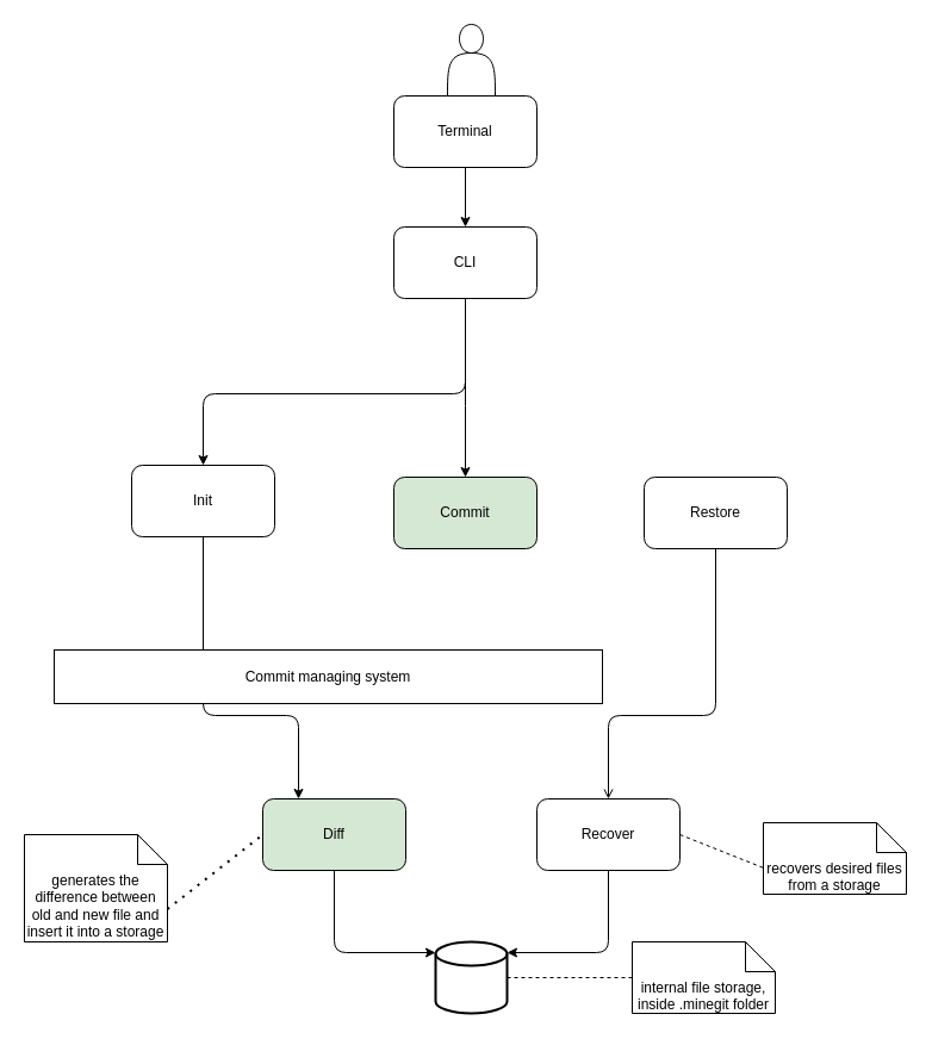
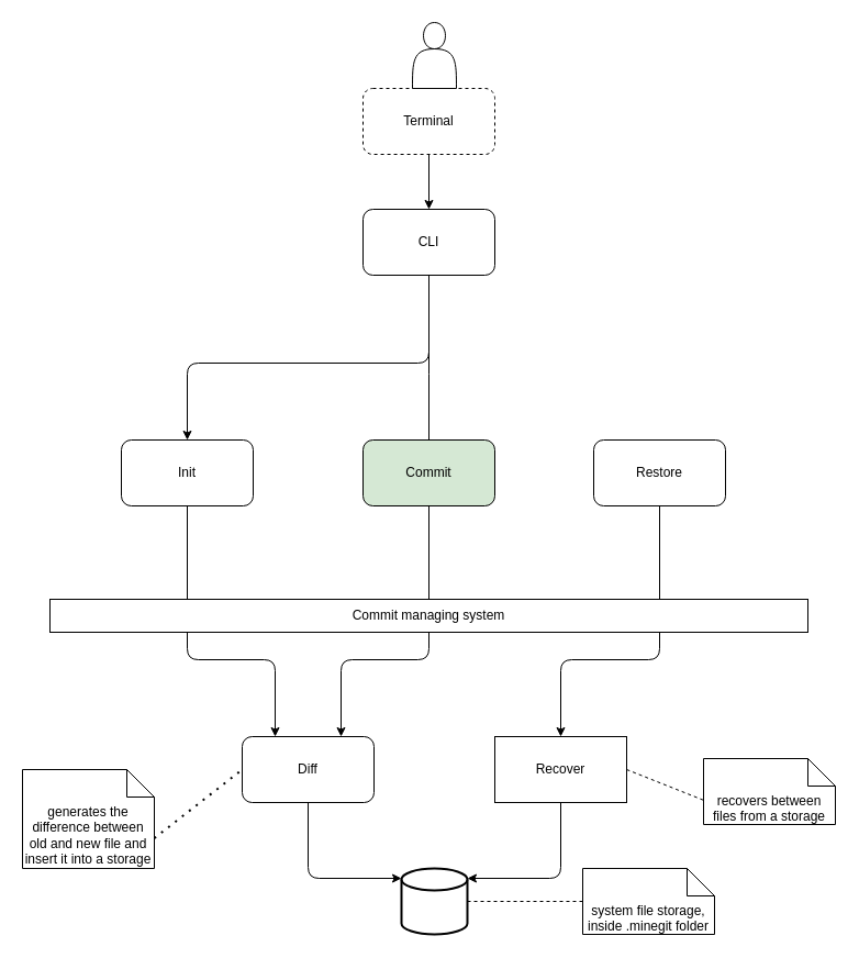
  <mxCell id="0" />
  <mxCell id="1" parent="0" />
- <mxCell id="2" value="Terminal" style="rounded=1;whiteSpace=wrap;html=1;" vertex="1" parent="1"><mxGeometry x="330" y="80" width="120" height="60" as="geometry" /></mxCell>
+ <mxCell id="2" value="Terminal" style="rounded=1;whiteSpace=wrap;html=1;dashed=1;" vertex="1" parent="1"><mxGeometry x="330" y="80" width="120" height="60" as="geometry" /></mxCell>
  <mxCell id="3" value="" style="endArrow=classic;html=1;exitX=0.5;exitY=1;exitDx=0;exitDy=0;" edge="1" parent="1" source="2"><mxGeometry width="50" height="50" relative="1" as="geometry"><mxPoint x="400" y="390" as="sourcePoint" /><mxPoint x="390" y="190" as="targetPoint" /></mxGeometry></mxCell>
  <mxCell id="4" value="CLI" style="rounded=1;whiteSpace=wrap;html=1;" vertex="1" parent="1"><mxGeometry x="330" y="190" width="120" height="60" as="geometry" /></mxCell>
  <mxCell id="5" value="" style="shape=actor;whiteSpace=wrap;html=1;" vertex="1" parent="1"><mxGeometry x="375" y="20" width="40" height="60" as="geometry" /></mxCell>
  <mxCell id="6" value="" style="strokeWidth=2;html=1;shape=mxgraph.flowchart.database;whiteSpace=wrap;" vertex="1" parent="1"><mxGeometry x="365" y="790" width="60" height="60" as="geometry" /></mxCell>
- <mxCell id="7" value="internal file storage, inside .minegit folder" style="shape=note2;boundedLbl=1;whiteSpace=wrap;html=1;size=25;verticalAlign=top;align=center;" vertex="1" parent="1"><mxGeometry x="530" y="790" width="120" height="60" as="geometry" /></mxCell>
- <mxCell id="8" value="Recover" style="rounded=1;whiteSpace=wrap;html=1;" vertex="1" parent="1"><mxGeometry x="450" y="670" width="120" height="60" as="geometry" /></mxCell>
+ <mxCell id="7" value="system file storage, inside .minegit folder" style="shape=note2;boundedLbl=1;whiteSpace=wrap;html=1;size=25;verticalAlign=top;align=center;" vertex="1" parent="1"><mxGeometry x="530" y="790" width="120" height="60" as="geometry" /></mxCell>
+ <mxCell id="8" value="Recover" style="whiteSpace=wrap;html=1;rounded=0;" vertex="1" parent="1"><mxGeometry x="450" y="670" width="120" height="60" as="geometry" /></mxCell>
  <mxCell id="9" value="" style="endArrow=classic;html=1;exitX=0.5;exitY=1;exitDx=0;exitDy=0;entryX=1;entryY=0.15;entryDx=0;entryDy=0;entryPerimeter=0;" edge="1" parent="1" source="8" target="6"><mxGeometry width="50" height="50" relative="1" as="geometry"><mxPoint x="525" y="830" as="sourcePoint" /><mxPoint x="575" y="780" as="targetPoint" /><Array as="points"><mxPoint x="510" y="799" /></Array></mxGeometry></mxCell>
  <mxCell id="10" value="Commit" style="rounded=1;whiteSpace=wrap;html=1;fillColor=#d5e8d4;" vertex="1" parent="1"><mxGeometry x="330" y="400" width="120" height="60" as="geometry" /></mxCell>
  <mxCell id="11" value="Restore" style="rounded=1;whiteSpace=wrap;html=1;" vertex="1" parent="1"><mxGeometry x="540" y="400" width="120" height="60" as="geometry" /></mxCell>
- <mxCell id="12" value="" style="endArrow=classic;html=1;exitX=0.5;exitY=1;exitDx=0;exitDy=0;entryX=0.5;entryY=0;entryDx=0;entryDy=0;" edge="1" parent="1" source="4" target="10"><mxGeometry width="50" height="50" relative="1" as="geometry"><mxPoint x="350" y="430" as="sourcePoint" /><mxPoint x="400" y="380" as="targetPoint" /><Array as="points"><mxPoint x="390" y="330" /></Array></mxGeometry></mxCell>
- <mxCell id="13" value="Diff" style="rounded=1;whiteSpace=wrap;html=1;fillColor=#d5e8d4;" vertex="1" parent="1"><mxGeometry x="220" y="670" width="120" height="60" as="geometry" /></mxCell>
+ <mxCell id="12" value="" style="endArrow=none;html=1;exitX=0.5;exitY=1;exitDx=0;exitDy=0;entryX=0.5;entryY=0;entryDx=0;entryDy=0;" edge="1" parent="1" source="4" target="10"><mxGeometry width="50" height="50" relative="1" as="geometry"><mxPoint x="350" y="430" as="sourcePoint" /><mxPoint x="400" y="380" as="targetPoint" /><Array as="points"><mxPoint x="390" y="330" /></Array></mxGeometry></mxCell>
+ <mxCell id="13" value="Diff" style="rounded=1;whiteSpace=wrap;html=1;" vertex="1" parent="1"><mxGeometry x="220" y="670" width="120" height="60" as="geometry" /></mxCell>
  <mxCell id="14" value="" style="endArrow=classic;html=1;exitX=0.5;exitY=1;exitDx=0;exitDy=0;entryX=0;entryY=0.15;entryDx=0;entryDy=0;entryPerimeter=0;" edge="1" parent="1" source="13" target="6"><mxGeometry width="50" height="50" relative="1" as="geometry"><mxPoint x="340" y="690" as="sourcePoint" /><mxPoint x="390" y="640" as="targetPoint" /><Array as="points"><mxPoint x="280" y="799" /></Array></mxGeometry></mxCell>
  <mxCell id="15" value="generates the difference between old and new file and insert it into a storage" style="shape=note2;boundedLbl=1;whiteSpace=wrap;html=1;size=25;verticalAlign=top;align=center;" vertex="1" parent="1"><mxGeometry x="20" y="700" width="120" height="90" as="geometry" /></mxCell>
  <mxCell id="16" value="" style="endArrow=none;dashed=1;html=1;dashPattern=1 3;strokeWidth=2;exitX=0;exitY=0;exitDx=120;exitDy=62.5;exitPerimeter=0;entryX=0;entryY=0.5;entryDx=0;entryDy=0;" edge="1" parent="1" source="15" target="13"><mxGeometry width="50" height="50" relative="1" as="geometry"><mxPoint x="380" y="690" as="sourcePoint" /><mxPoint x="430" y="640" as="targetPoint" /></mxGeometry></mxCell>
  <mxCell id="17" value="" style="endArrow=none;dashed=1;html=1;entryX=0;entryY=0.5;entryDx=0;entryDy=0;entryPerimeter=0;exitX=1;exitY=0.5;exitDx=0;exitDy=0;exitPerimeter=0;" edge="1" parent="1" source="6" target="7"><mxGeometry width="50" height="50" relative="1" as="geometry"><mxPoint x="360" y="690" as="sourcePoint" /><mxPoint x="410" y="640" as="targetPoint" /></mxGeometry></mxCell>
- <mxCell id="18" value="recovers desired files from a storage" style="shape=note2;boundedLbl=1;whiteSpace=wrap;html=1;size=25;verticalAlign=top;align=center;" vertex="1" parent="1"><mxGeometry x="640" y="690" width="120" height="60" as="geometry" /></mxCell>
+ <mxCell id="18" value="recovers between files from a storage" style="shape=note2;boundedLbl=1;whiteSpace=wrap;html=1;size=25;verticalAlign=top;align=center;" vertex="1" parent="1"><mxGeometry x="640" y="690" width="120" height="60" as="geometry" /></mxCell>
  <mxCell id="19" value="" style="endArrow=none;dashed=1;html=1;entryX=0.009;entryY=0.638;entryDx=0;entryDy=0;entryPerimeter=0;exitX=1;exitY=0.5;exitDx=0;exitDy=0;" edge="1" parent="1" source="8" target="18"><mxGeometry width="50" height="50" relative="1" as="geometry"><mxPoint x="380" y="600" as="sourcePoint" /><mxPoint x="430" y="550" as="targetPoint" /></mxGeometry></mxCell>
- <mxCell id="20" value="Init" style="rounded=1;whiteSpace=wrap;html=1;" vertex="1" parent="1"><mxGeometry x="110" y="390" width="120" height="60" as="geometry" /></mxCell>
+ <mxCell id="20" value="Init" style="rounded=1;whiteSpace=wrap;html=1;" vertex="1" parent="1"><mxGeometry x="110" y="400" width="120" height="60" as="geometry" /></mxCell>
  <mxCell id="21" value="" style="endArrow=classic;html=1;exitX=0.5;exitY=1;exitDx=0;exitDy=0;entryX=0.5;entryY=0;entryDx=0;entryDy=0;" edge="1" parent="1" source="4" target="20"><mxGeometry width="50" height="50" relative="1" as="geometry"><mxPoint x="390" y="520" as="sourcePoint" /><mxPoint x="440" y="470" as="targetPoint" /><Array as="points"><mxPoint x="390" y="330" /><mxPoint x="170" y="330" /></Array></mxGeometry></mxCell>
- <mxCell id="22" value="" style="endArrow=open;html=1;exitX=0.5;exitY=1;exitDx=0;exitDy=0;entryX=0.5;entryY=0;entryDx=0;entryDy=0;" edge="1" parent="1" source="11" target="8"><mxGeometry width="50" height="50" relative="1" as="geometry"><mxPoint x="370" y="600" as="sourcePoint" /><mxPoint x="420" y="550" as="targetPoint" /><Array as="points"><mxPoint x="600" y="600" /><mxPoint x="510" y="600" /></Array></mxGeometry></mxCell>
+ <mxCell id="22" value="" style="endArrow=classic;html=1;exitX=0.5;exitY=1;exitDx=0;exitDy=0;entryX=0.5;entryY=0;entryDx=0;entryDy=0;" edge="1" parent="1" source="11" target="8"><mxGeometry width="50" height="50" relative="1" as="geometry"><mxPoint x="370" y="600" as="sourcePoint" /><mxPoint x="420" y="550" as="targetPoint" /><Array as="points"><mxPoint x="600" y="600" /><mxPoint x="510" y="600" /></Array></mxGeometry></mxCell>
  <mxCell id="23" value="" style="endArrow=classic;html=1;exitX=0.5;exitY=1;exitDx=0;exitDy=0;entryX=0.25;entryY=0;entryDx=0;entryDy=0;" edge="1" parent="1" source="20" target="13"><mxGeometry width="50" height="50" relative="1" as="geometry"><mxPoint x="290" y="600" as="sourcePoint" /><mxPoint x="340" y="550" as="targetPoint" /><Array as="points"><mxPoint x="170" y="600" /><mxPoint x="250" y="600" /></Array></mxGeometry></mxCell>
- <mxCell id="25" value="Commit managing system" style="rounded=0;whiteSpace=wrap;html=1;" vertex="1" parent="1"><mxGeometry x="45" y="545" width="460" height="45" as="geometry" /></mxCell>
+ <mxCell id="24" value="" style="endArrow=classic;html=1;exitX=0.5;exitY=1;exitDx=0;exitDy=0;entryX=0.75;entryY=0;entryDx=0;entryDy=0;" edge="1" parent="1" source="10" target="13"><mxGeometry width="50" height="50" relative="1" as="geometry"><mxPoint x="290" y="600" as="sourcePoint" /><mxPoint x="340" y="550" as="targetPoint" /><Array as="points"><mxPoint x="390" y="600" /><mxPoint x="310" y="600" /></Array></mxGeometry></mxCell>
+ <mxCell id="25" value="Commit managing system" style="rounded=0;whiteSpace=wrap;html=1;" vertex="1" parent="1"><mxGeometry x="45" y="545" width="690" height="30" as="geometry" /></mxCell>
